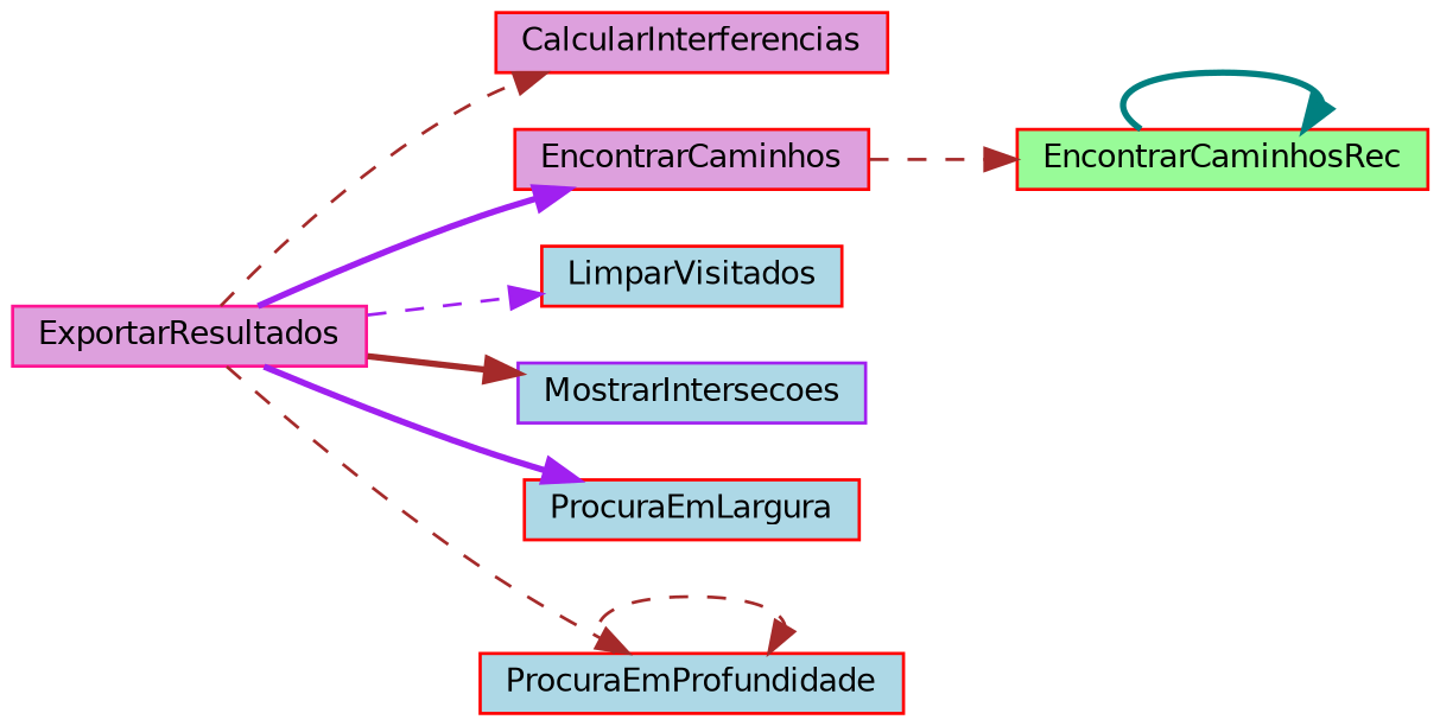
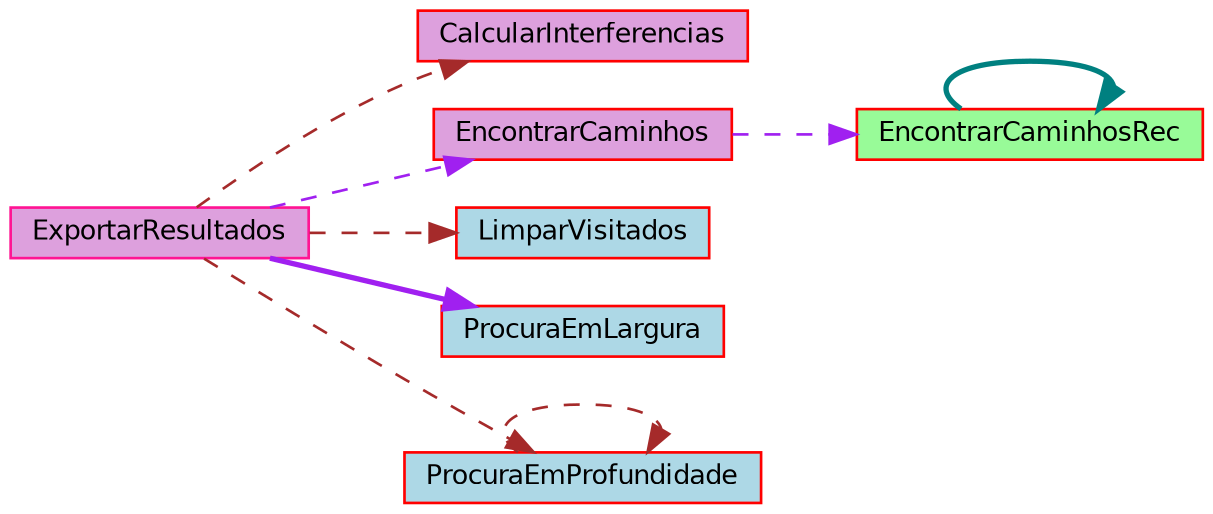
  digraph {
    rankdir=LR
    node [color=red fillcolor=lightblue fontname=Helvetica fontsize=10 shape=box style=filled]
    edge [color=brown fontname=Helvetica fontsize=10 labelfontname=Helvetica labelfontsize=10 style=dashed]
    n1 [color=deeppink fillcolor=plum fontcolor=black height=0.2 label=ExportarResultados width=0.4]
    n2 [fillcolor=plum height=0.2 label=CalcularInterferencias width=0.4]
    n3 [fillcolor=plum height=0.2 label=EncontrarCaminhos width=0.4]
    n4 [height=0.2 label=LimparVisitados width=0.4]
-   n5 [color=purple height=0.2 label=MostrarIntersecoes width=0.4]
    n6 [height=0.2 label=ProcuraEmLargura width=0.4]
    n7 [height=0.2 label=ProcuraEmProfundidade width=0.4]
    n8 [fillcolor=palegreen height=0.2 label=EncontrarCaminhosRec width=0.4]
    n1 -> n2
-   n1 -> n3 [color=purple style=bold]
-   n1 -> n4 [color=purple]
-   n1 -> n5 [style=bold]
+   n1 -> n3 [color=purple]
+   n1 -> n4
    n1 -> n6 [color=purple style=bold]
    n1 -> n7
-   n3 -> n8
+   n3 -> n8 [color=purple]
    n7 -> n7
    n8 -> n8 [color=teal style=bold]
  }
